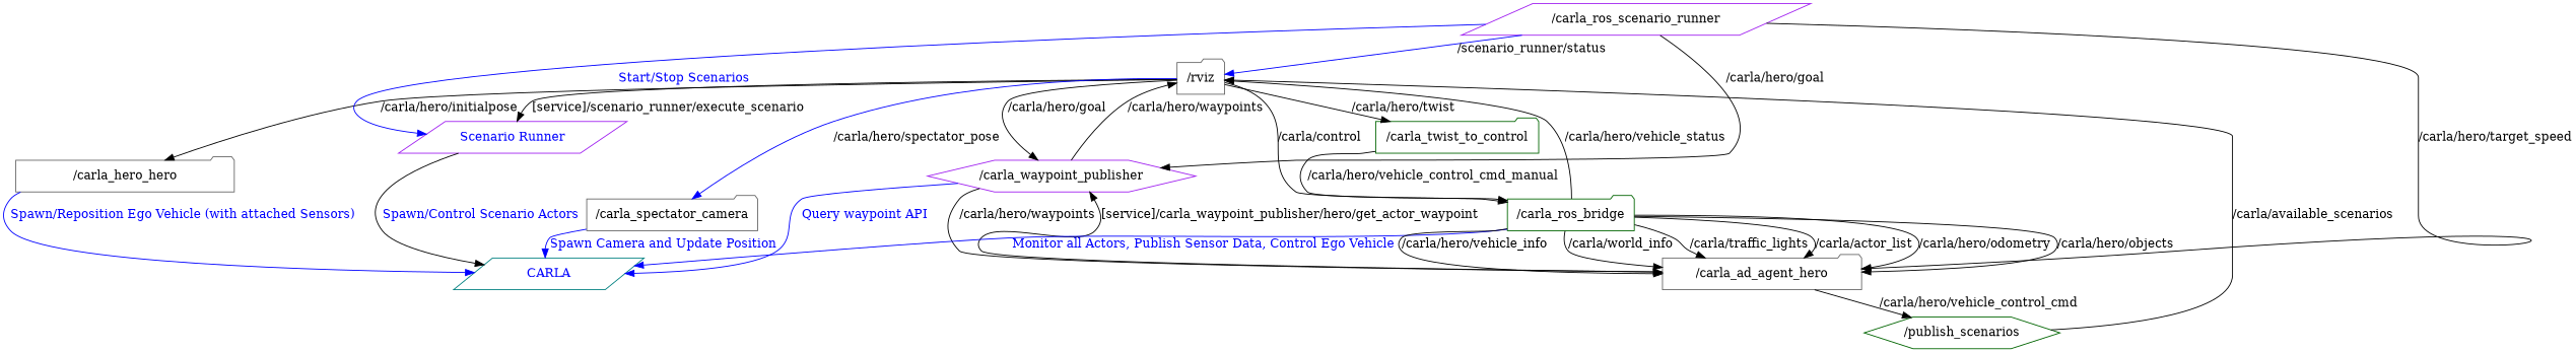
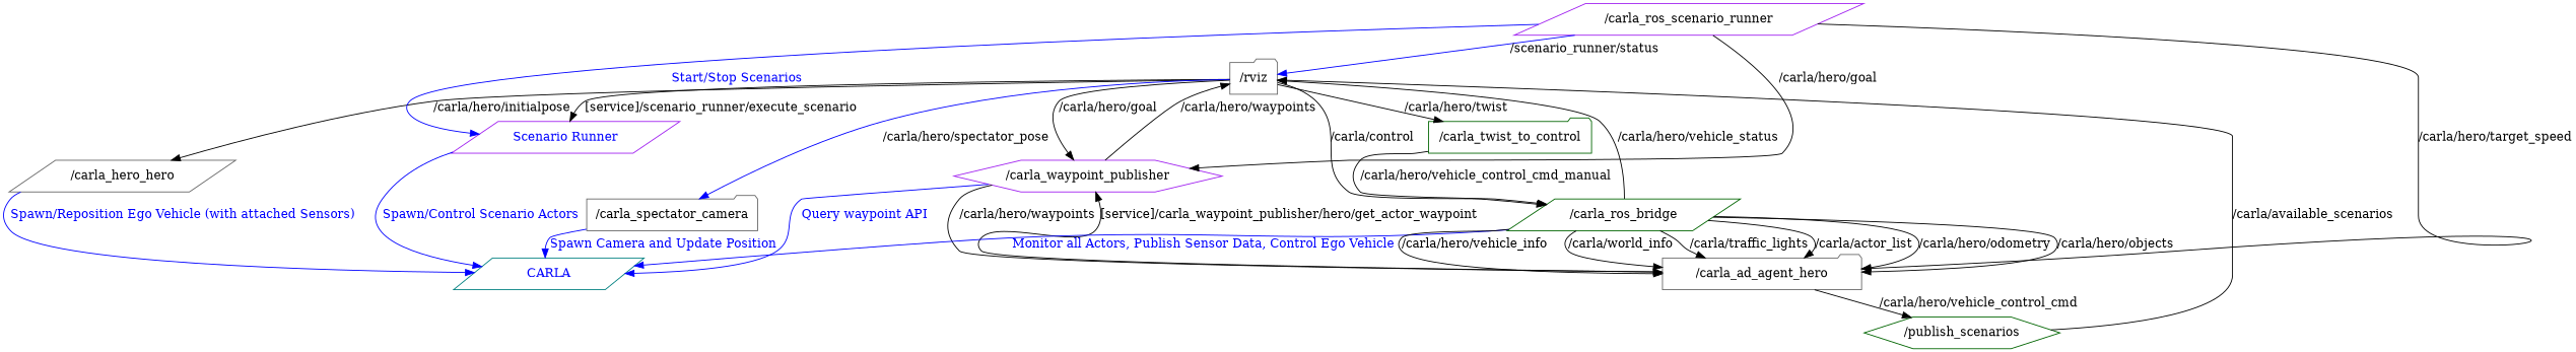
  digraph {
    compound=True
    rank=same
    rankdir=TB
    ranksep=0.2
    node [color=gray40 shape=folder]
    edge [penwidth=1]
    n1 [color=teal fontcolor=blue height=0.5 label=CARLA shape=parallelogram width=2.9067]
    n2 [color=purple fontcolor=blue height=0.5 label="Scenario Runner" shape=parallelogram width=2.9067]
    n3 [color=purple height=0.5 label="/carla_waypoint_publisher" shape=hexagon width=2.9067]
    n4 [height=0.5 label="/rviz" width=0.75]
    n5 [height=0.5 label="/carla_ad_agent_hero" width=3.1414]
-   n6 [height=0.5 label="/carla_hero_hero" width=3.4483]
+   n6 [height=0.5 label="/carla_hero_hero" shape=parallelogram width=3.4483]
    n7 [color=darkgreen height=0.5 label="/carla_twist_to_control" width=2.5637]
-   n8 [color=darkgreen height=0.5 label="/carla_ros_bridge" width=2.004]
+   n8 [color=darkgreen height=0.5 label="/carla_ros_bridge" shape=parallelogram width=2.004]
    n9 [height=0.5 label="/carla_spectator_camera" width=2.69]
    n10 [color=darkgreen height=0.5 label="/publish_scenarios" shape=hexagon width=2.1123]
    n11 [color=purple height=0.5 label="/carla_ros_scenario_runner" shape=parallelogram width=2.9608]
-   n2 -> n1 [color=black fontcolor=blue label="Spawn/Control Scenario Actors"]
+   n2 -> n1 [color=blue fontcolor=blue label="Spawn/Control Scenario Actors"]
    n3 -> n1 [color=blue fontcolor=blue label="Query waypoint API"]
    n3 -> n4 [label="/carla/hero/waypoints"]
    n3 -> n5 [label="/carla/hero/waypoints"]
    n4 -> n2 [label="[service]/scenario_runner/execute_scenario"]
    n4 -> n3 [label="/carla/hero/goal"]
    n4 -> n6 [label="/carla/hero/initialpose"]
    n4 -> n7 [label="/carla/hero/twist"]
    n4 -> n8 [label="/carla/control"]
    n4 -> n9 [color=blue label="/carla/hero/spectator_pose"]
    n5 -> n3 [label="[service]/carla_waypoint_publisher/hero/get_actor_waypoint"]
    n5 -> n10 [label="/carla/hero/vehicle_control_cmd"]
    n6 -> n1 [color=blue fontcolor=blue label="Spawn/Reposition Ego Vehicle (with attached Sensors)"]
    n7 -> n8 [label="/carla/hero/vehicle_control_cmd_manual"]
    n8 -> n1 [color=blue fontcolor=blue label="Monitor all Actors, Publish Sensor Data, Control Ego Vehicle"]
    n8 -> n4 [label="/carla/hero/vehicle_status"]
    n8 -> n5 [label="/carla/actor_list"]
    n8 -> n5 [label="/carla/hero/odometry"]
    n8 -> n5 [label="/carla/hero/objects"]
    n8 -> n5 [label="/carla/hero/vehicle_info"]
    n8 -> n5 [label="/carla/world_info"]
    n8 -> n5 [label="/carla/traffic_lights"]
    n9 -> n1 [color=blue fontcolor=blue label="Spawn Camera and Update Position"]
    n10 -> n4 [label="/carla/available_scenarios"]
    n11 -> n2 [color=blue fontcolor=blue label="Start/Stop Scenarios"]
    n11 -> n3 [label="/carla/hero/goal"]
    n11 -> n4 [color=blue label="/scenario_runner/status"]
    n11 -> n5 [label="/carla/hero/target_speed"]
  }
